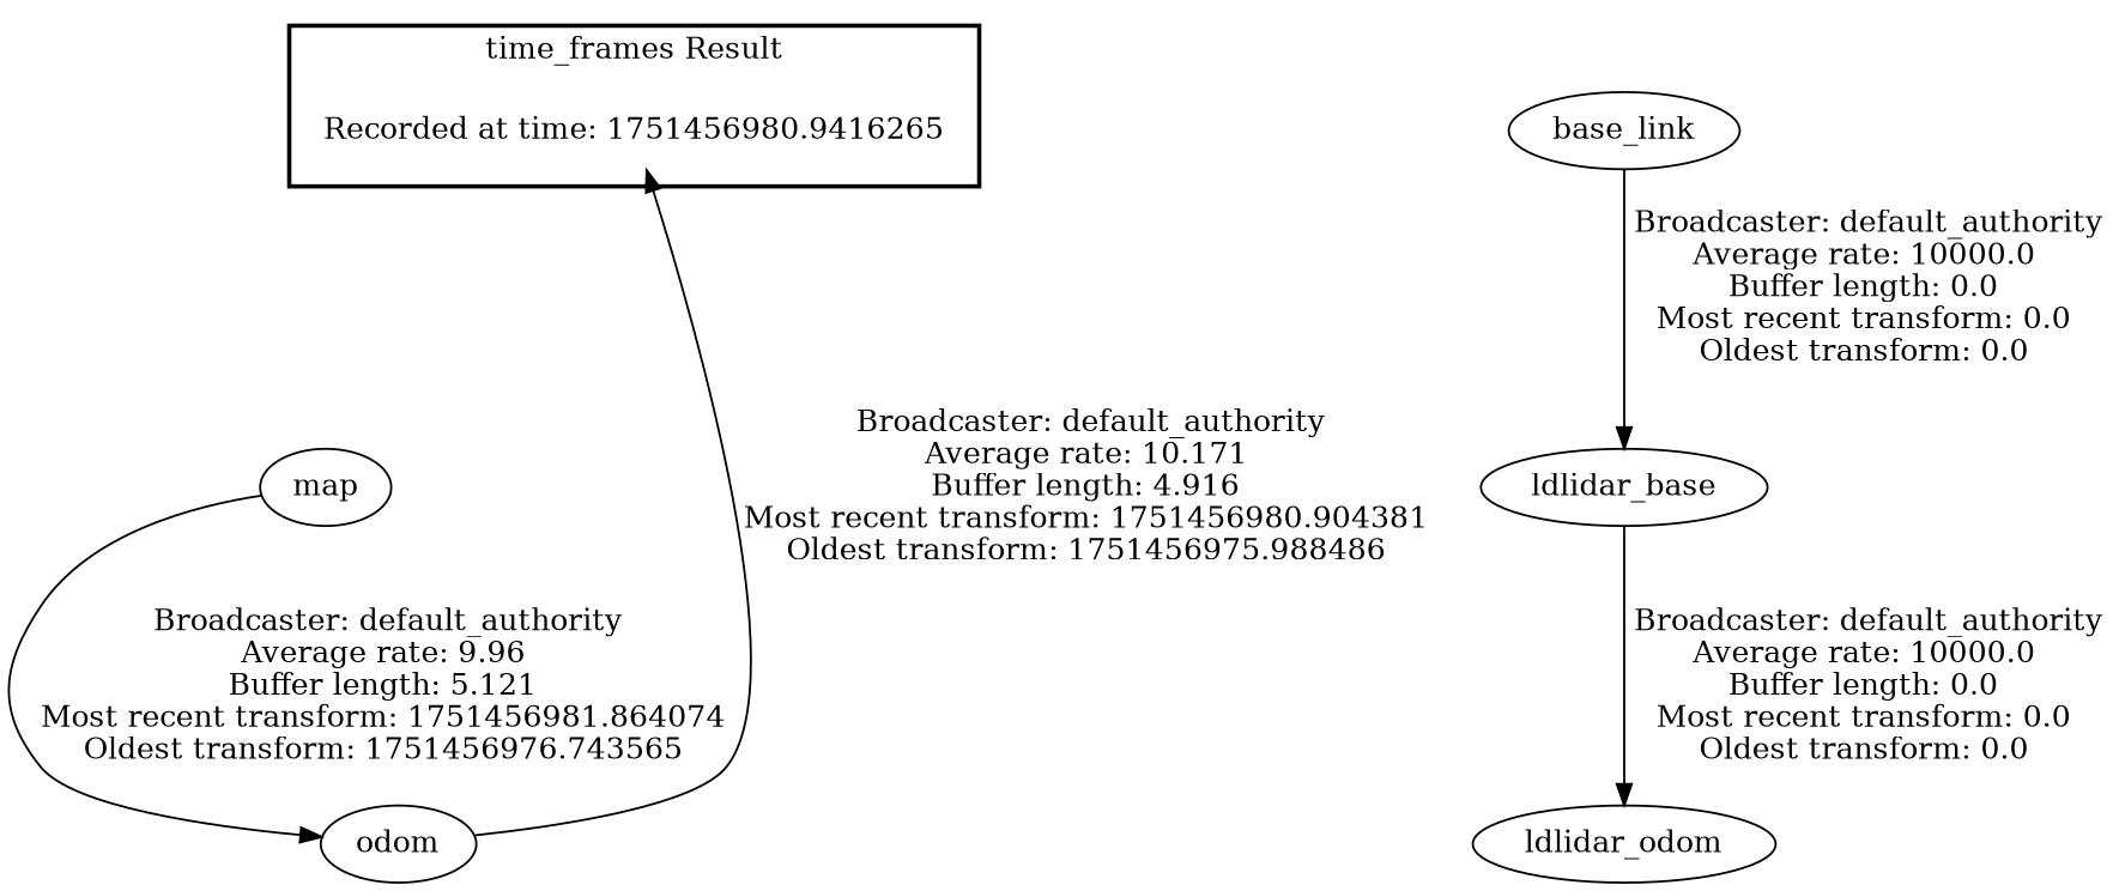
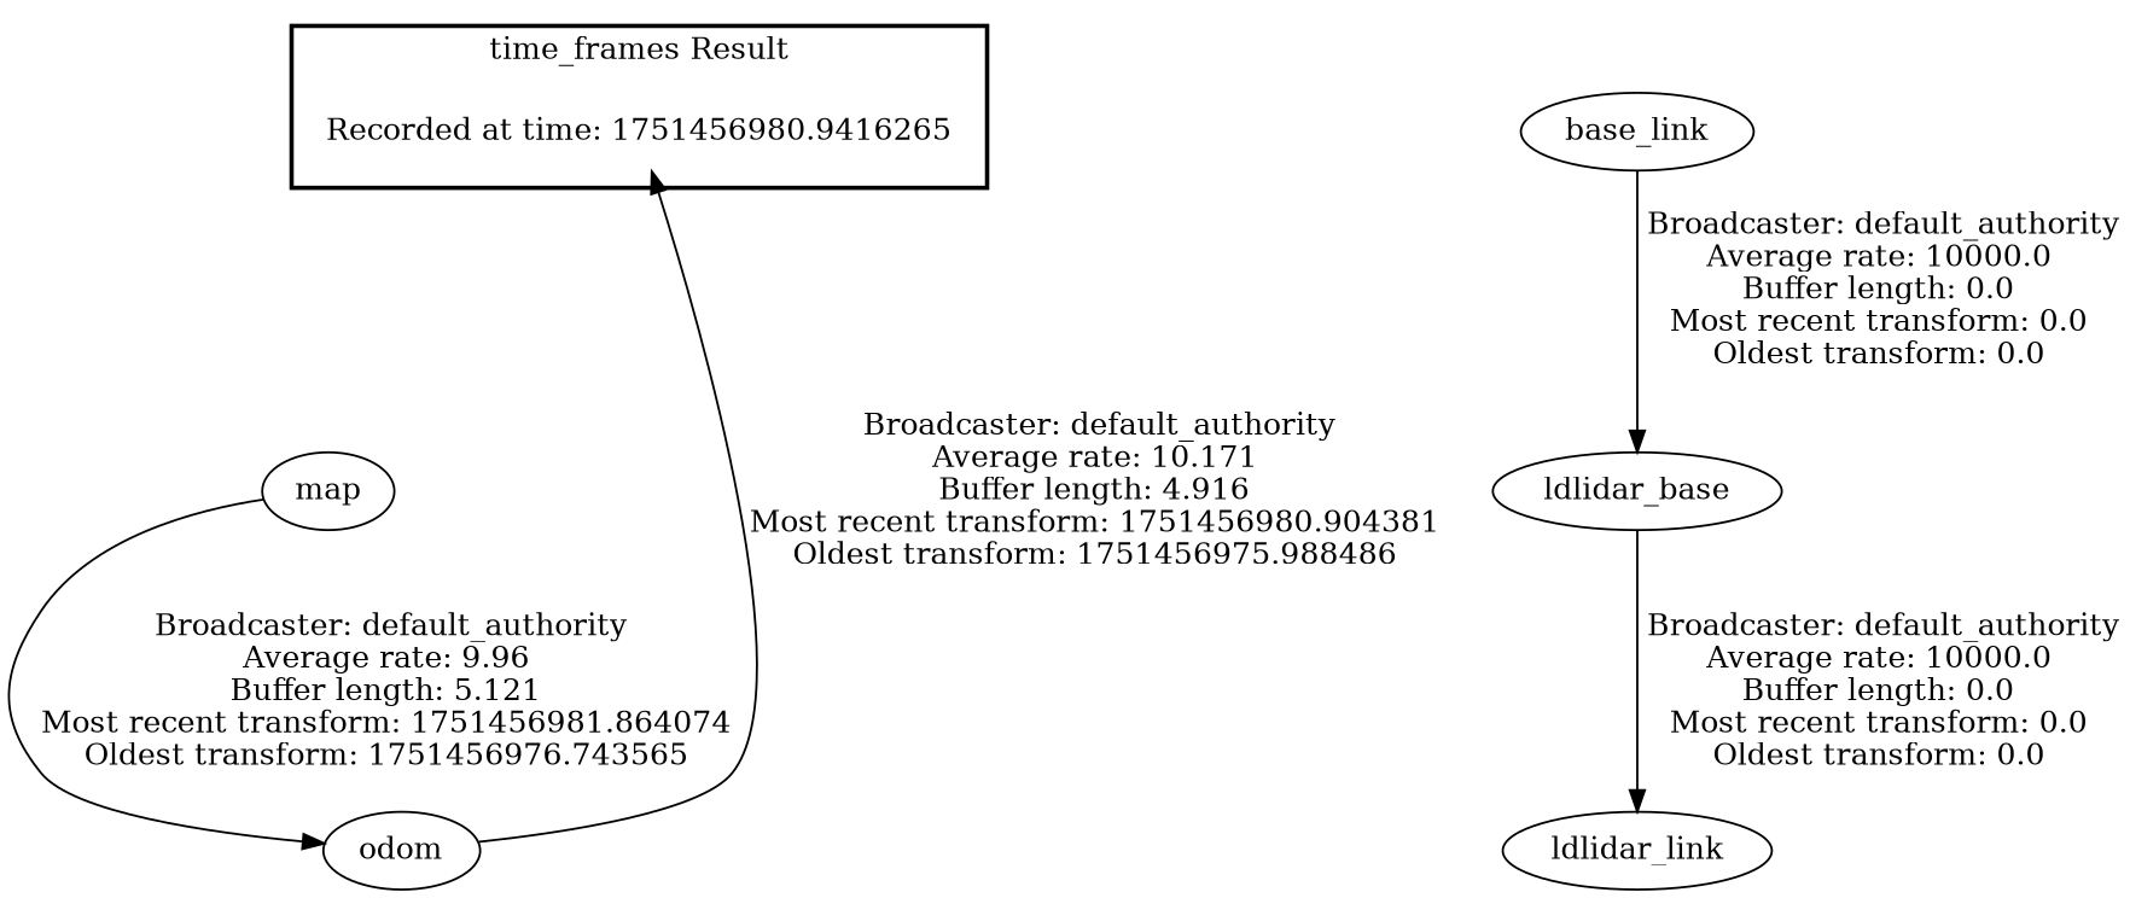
  digraph {
    "Recorded at time: 1751456980.9416265" [shape=plaintext]
    map
    odom
    base_link
    ldlidar_base
-   ldlidar_link [label=ldlidar_odom]
+   ldlidar_link
    subgraph cluster_1 {
      color=black
      label="time_frames Result"
      style=bold
      "Recorded at time: 1751456980.9416265"
    }
    "Recorded at time: 1751456980.9416265" -> map [style=invis]
    map -> odom [label=" Broadcaster: default_authority\nAverage rate: 9.96\nBuffer length: 5.121\nMost recent transform: 1751456981.864074\nOldest transform: 1751456976.743565\n"]
    odom -> "Recorded at time: 1751456980.9416265" [label=" Broadcaster: default_authority\nAverage rate: 10.171\nBuffer length: 4.916\nMost recent transform: 1751456980.904381\nOldest transform: 1751456975.988486\n"]
    base_link -> ldlidar_base [label=" Broadcaster: default_authority\nAverage rate: 10000.0\nBuffer length: 0.0\nMost recent transform: 0.0\nOldest transform: 0.0\n"]
    ldlidar_base -> ldlidar_link [label=" Broadcaster: default_authority\nAverage rate: 10000.0\nBuffer length: 0.0\nMost recent transform: 0.0\nOldest transform: 0.0\n"]
  }
